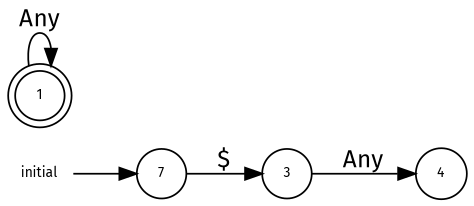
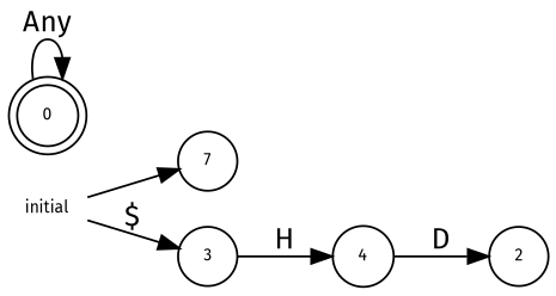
  digraph {
    fontname="Fira Sans"
    rankdir=LR
    node [fontname="Fira Sans" fontsize=8 shape=circle]
    edge [fontname="Fira Sans"]
    initial [height=0.2 shape=plaintext width=0.2]
    n2 [height=0.2 label=7 width=0.2]
    n3 [height=0.2 label=3 width=0.2]
    n4 [height=0.2 label=4 width=0.2]
-   n6 [height=0.2 label=1 shape=doublecircle width=0.2]
+   n5 [height=0.2 label=2 width=0.2]
+   n6 [height=0.2 label=0 shape=doublecircle width=0.2]
    initial -> n2
-   n2 -> n3 [label="$"]
-   n3 -> n4 [label=Any]
+   initial -> n3 [label="$"]
+   n3 -> n4 [label=H]
+   n4 -> n5 [label=D]
    n6 -> n6 [label=Any]
  }
